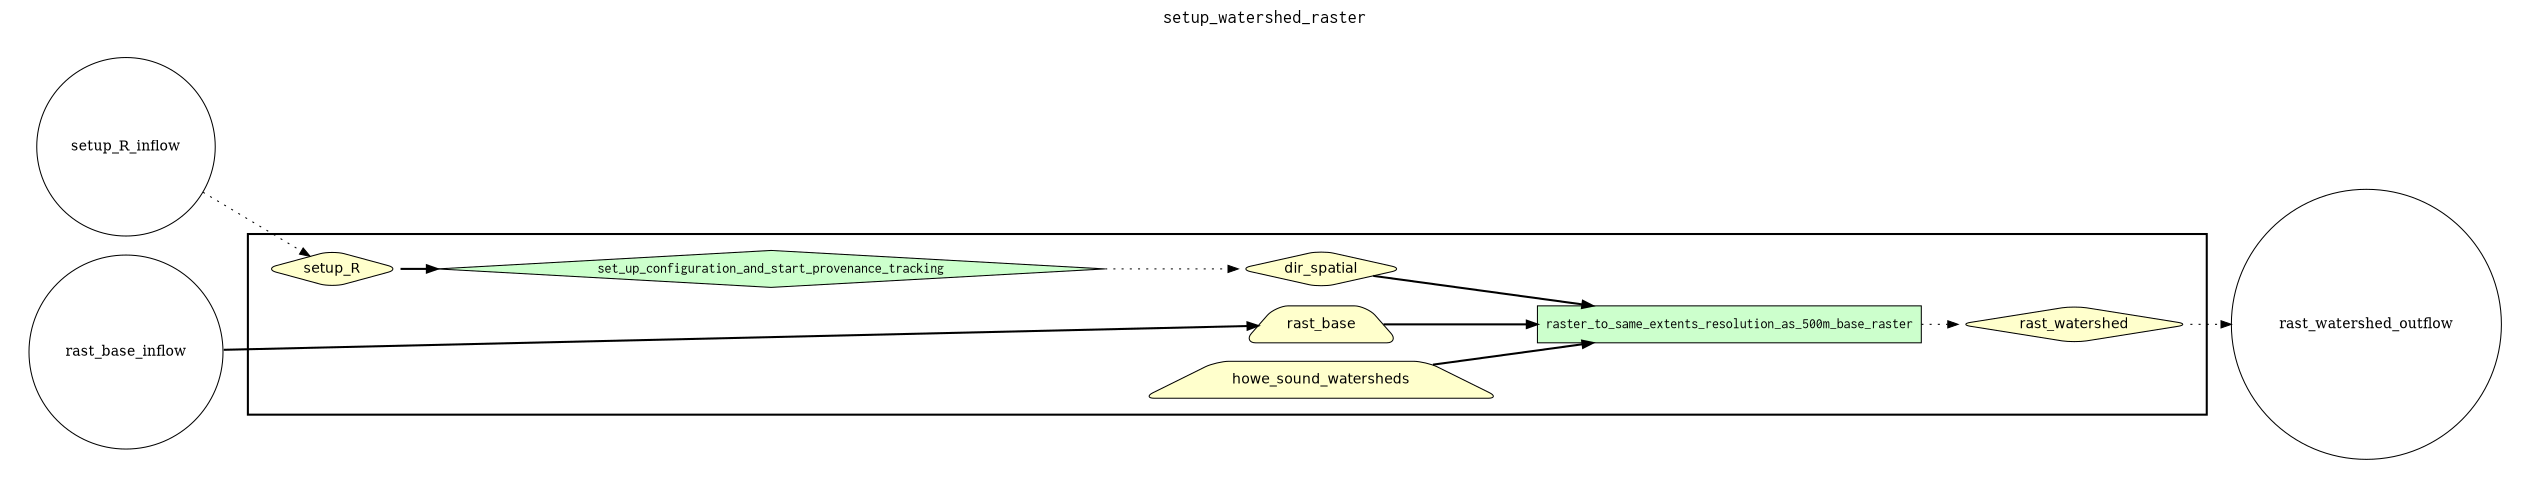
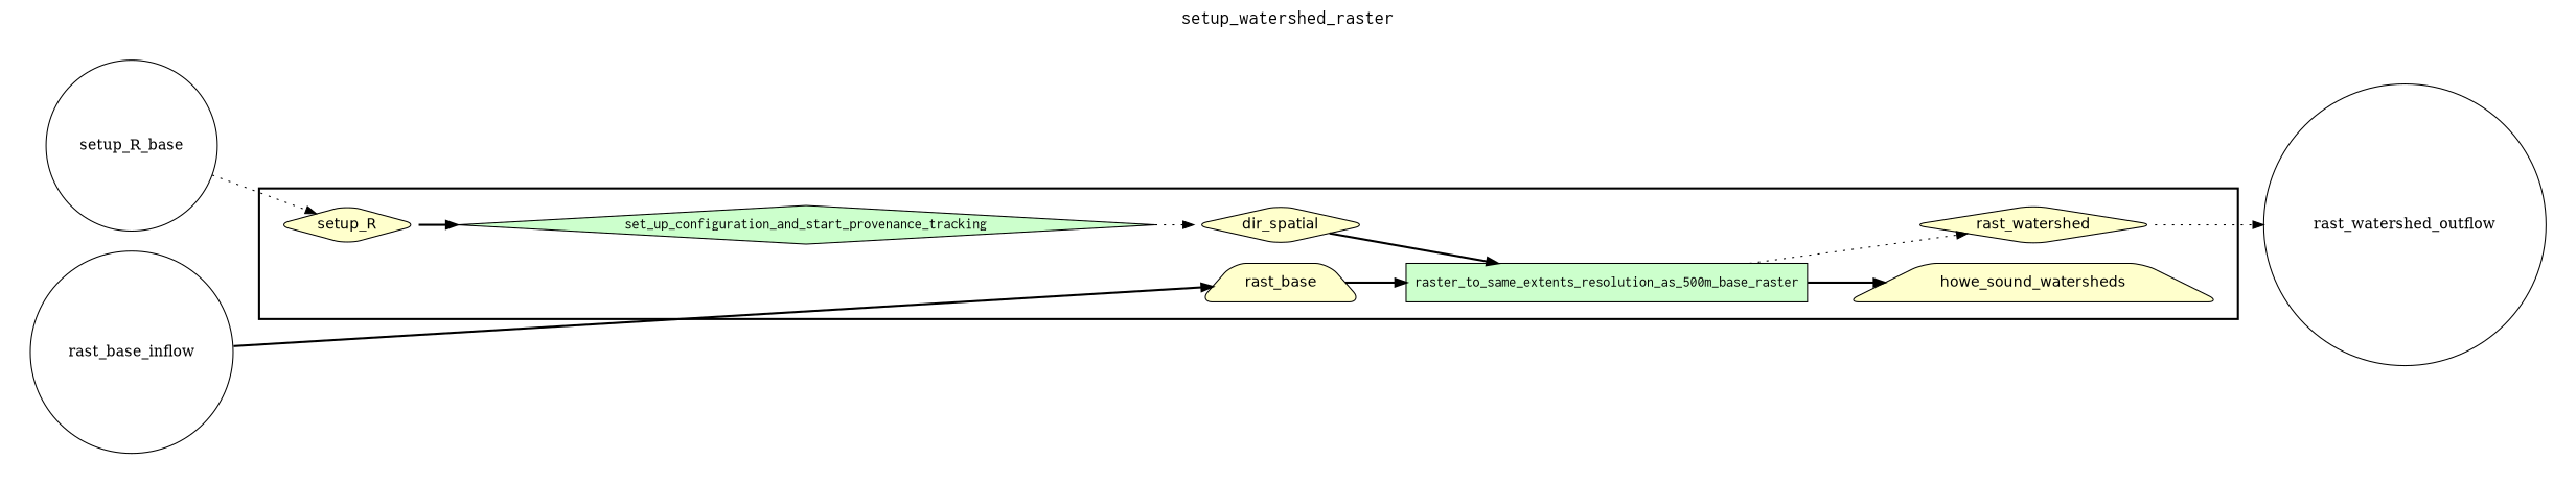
  digraph {
    fontname=Courier
    fontsize=18
    label=setup_watershed_raster
    labelloc=t
    rankdir=LR
    node [fillcolor="#FFFFCC" fontname=Helvetica peripheries=1 shape=diamond style="rounded,filled"]
    edge [style=bold]
    set_up_configuration_and_start_provenance_tracking [fillcolor="#CCFFCC" fontname=Courier style=filled]
    raster_to_same_extents_resolution_as_500m_base_raster [fillcolor="#CCFFCC" fontname=Courier shape=box style=filled]
    setup_R
    dir_spatial
    rast_base [shape=trapezium]
    howe_sound_watersheds [shape=trapezium]
    rast_watershed
-   setup_R_inflow [fillcolor="#FFFFFF" shape=circle width=0.2 fontname="" style=""]
+   setup_R_inflow [fillcolor="#FFFFFF" shape=circle width=0.2 label=setup_R_base fontname="" style=""]
    rast_base_inflow [fillcolor="#FFFFFF" shape=circle width=0.2 fontname="" style=""]
    rast_watershed_outflow [fillcolor="#FFFFFF" shape=circle width=0.2 fontname="" style=""]
    subgraph cluster_1 {
      color=black
      label=""
      penwidth=2
      subgraph cluster_2 {
        color=white
        label=""
        penwidth=2
        set_up_configuration_and_start_provenance_tracking
        raster_to_same_extents_resolution_as_500m_base_raster
        setup_R
        dir_spatial
        rast_base
        howe_sound_watersheds
        rast_watershed
      }
    }
    subgraph cluster_3 {
      color=white
      label=""
      penwidth=2
      subgraph cluster_4 {
        color=white
        label=""
        penwidth=2
        setup_R_inflow
        rast_base_inflow
      }
    }
    subgraph cluster_5 {
      color=white
      label=""
      penwidth=2
      subgraph cluster_6 {
        color=white
        label=""
        penwidth=2
        rast_watershed_outflow
      }
    }
    set_up_configuration_and_start_provenance_tracking -> dir_spatial [style=dotted]
    raster_to_same_extents_resolution_as_500m_base_raster -> rast_watershed [style=dotted]
    setup_R -> set_up_configuration_and_start_provenance_tracking
    dir_spatial -> raster_to_same_extents_resolution_as_500m_base_raster
    rast_base -> raster_to_same_extents_resolution_as_500m_base_raster
-   howe_sound_watersheds -> raster_to_same_extents_resolution_as_500m_base_raster
+   raster_to_same_extents_resolution_as_500m_base_raster -> howe_sound_watersheds
    rast_watershed -> rast_watershed_outflow [style=dotted]
    setup_R_inflow -> setup_R [style=dotted]
    rast_base_inflow -> rast_base
  }
